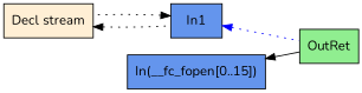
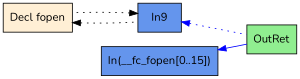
  digraph {
    fontname=Nunito
    rankdir=LR
    node [fillcolor="#6495ED" fontname=Nunito shape=box style=filled]
    edge [color="#000000" dir=back fontname=Nunito style=dotted]
-   n1 [fillcolor="#FFEFD5" label="Decl stream"]
-   n2 [label=In1]
+   n1 [fillcolor="#FFEFD5" label="Decl fopen"]
+   n2 [label=In9]
    n3 [fillcolor="#90EE90" label=OutRet]
    n4 [label="In(__fc_fopen[0..15])"]
    n1 -> n2
    n2 -> n1
    n2 -> n3 [color="#0000FF"]
-   n4 -> n3 [style=""]
+   n4 -> n3 [color="#0000FF" style=""]
  }
